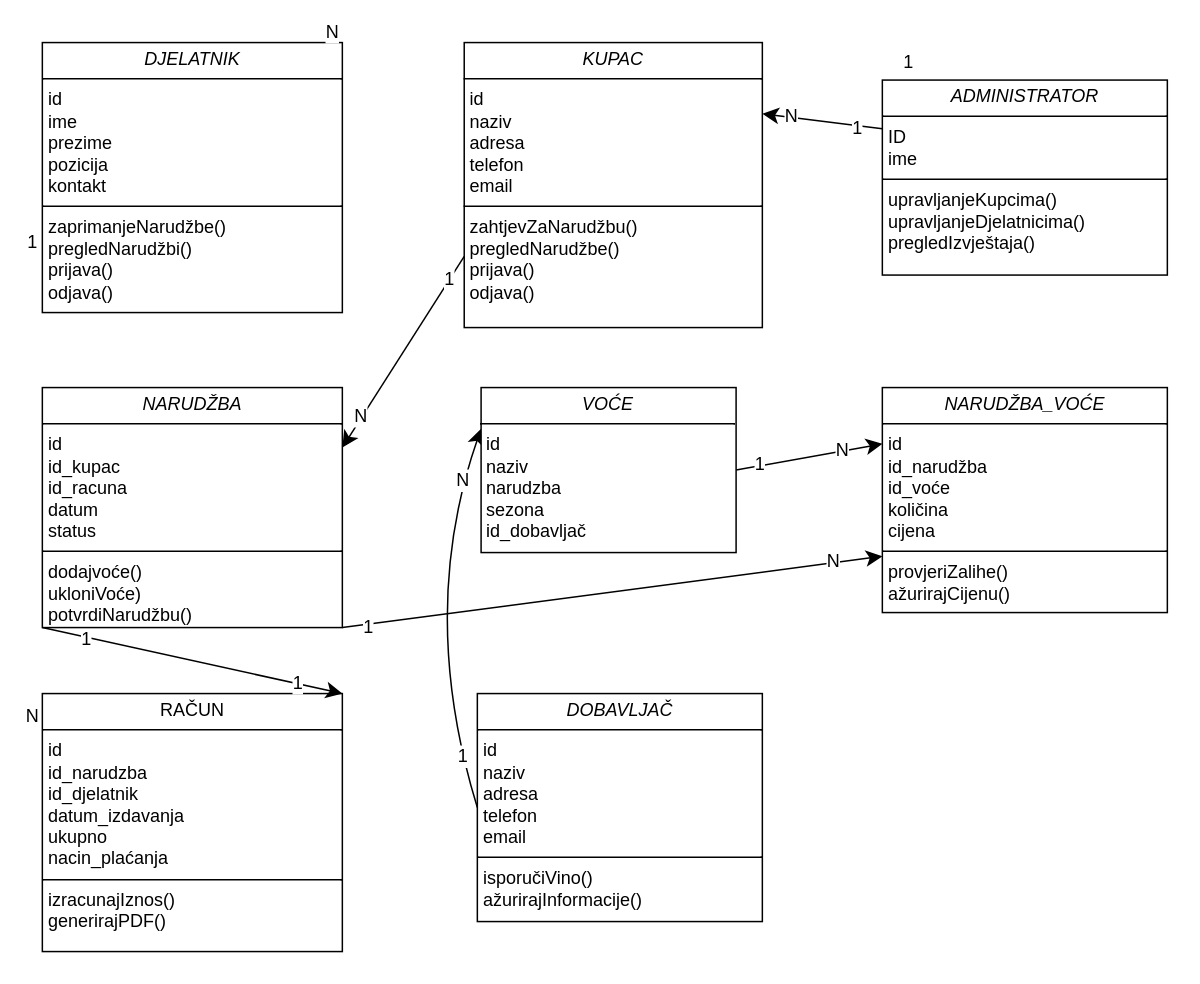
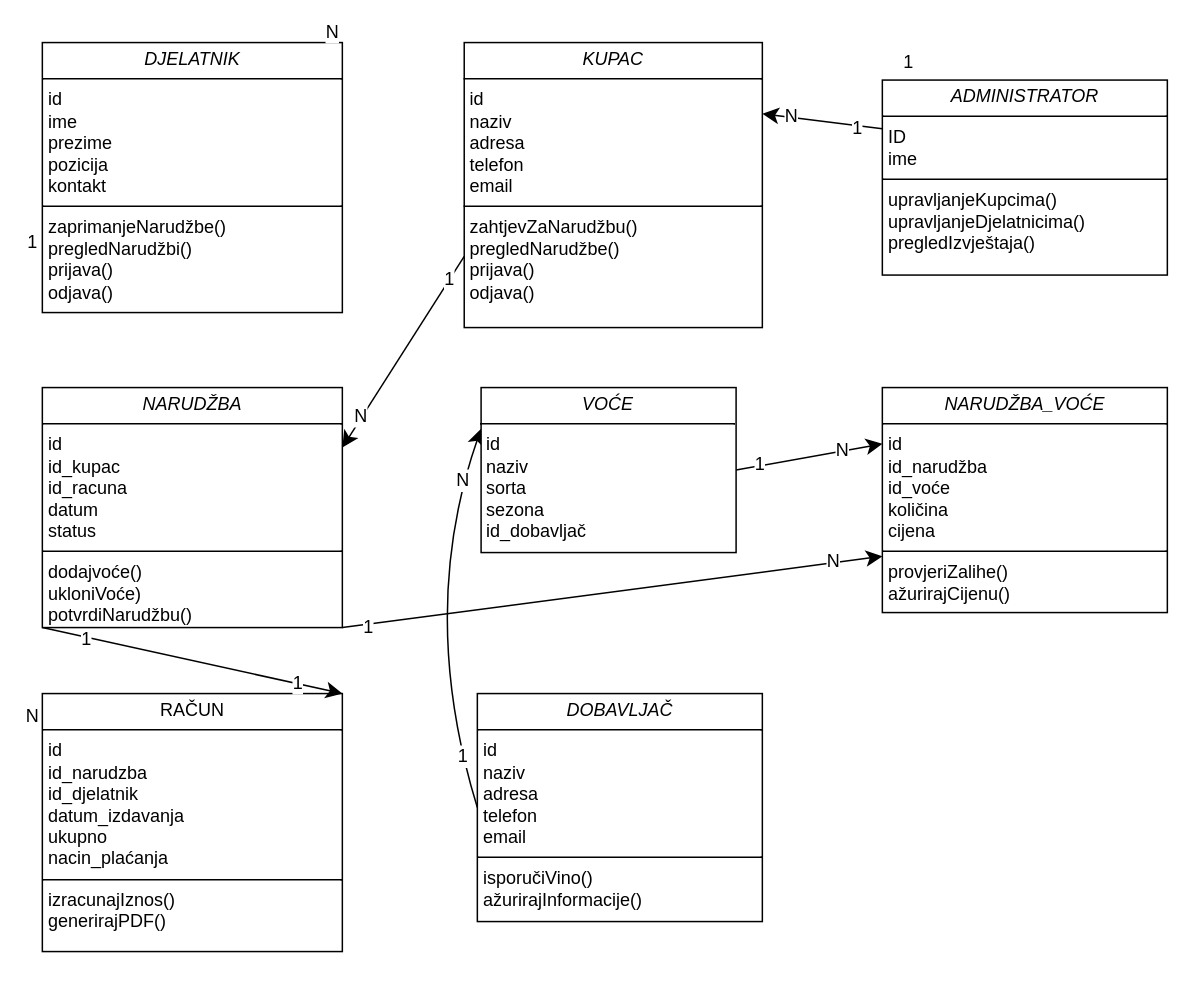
  <mxCell id="0" />
  <mxCell id="1" parent="0" />
  <mxCell id="2" value="&lt;p style=&quot;margin:0px;margin-top:4px;text-align:center;&quot;&gt;&lt;i&gt;DJELATNIK&lt;/i&gt;&lt;/p&gt;&lt;hr size=&quot;1&quot; style=&quot;border-style:solid;&quot;&gt;&lt;p style=&quot;margin:0px;margin-left:4px;&quot;&gt;id&lt;/p&gt;&lt;p style=&quot;margin:0px;margin-left:4px;&quot;&gt;ime&lt;/p&gt;&lt;p style=&quot;margin:0px;margin-left:4px;&quot;&gt;prezime&lt;/p&gt;&lt;p style=&quot;margin:0px;margin-left:4px;&quot;&gt;pozicija&lt;/p&gt;&lt;p style=&quot;margin:0px;margin-left:4px;&quot;&gt;kontakt&lt;/p&gt;&lt;hr size=&quot;1&quot; style=&quot;border-style:solid;&quot;&gt;&lt;p style=&quot;margin:0px;margin-left:4px;&quot;&gt;zaprimanjeNarudžbe()&lt;/p&gt;&lt;p style=&quot;margin:0px;margin-left:4px;&quot;&gt;pregledNarudžbi()&lt;/p&gt;&lt;p style=&quot;margin:0px;margin-left:4px;&quot;&gt;prijava()&lt;/p&gt;&lt;p style=&quot;margin:0px;margin-left:4px;&quot;&gt;odjava()&lt;/p&gt;&lt;p style=&quot;margin:0px;margin-left:4px;&quot;&gt;&lt;br&gt;&lt;/p&gt;" style="verticalAlign=top;align=left;overflow=fill;html=1;whiteSpace=wrap;" vertex="1" parent="1"><mxGeometry x="27.731" y="27.879" width="200" height="180" as="geometry" /></mxCell>
  <mxCell id="3" value="N" style="edgeLabel;html=1;align=center;verticalAlign=middle;resizable=0;points=[];fontSize=12;" vertex="1" connectable="0" parent="1"><mxGeometry x="20" y="476.857" as="geometry" /></mxCell>
  <mxCell id="4" value="1" style="edgeLabel;html=1;align=center;verticalAlign=middle;resizable=0;points=[];fontSize=12;" vertex="1" connectable="0" parent="1"><mxGeometry x="20.019" y="160.365" as="geometry" /></mxCell>
  <mxCell id="5" value="&lt;p style=&quot;margin:0px;margin-top:4px;text-align:center;&quot;&gt;RAČUN&lt;/p&gt;&lt;hr size=&quot;1&quot; style=&quot;border-style:solid;&quot;&gt;&lt;p style=&quot;margin:0px;margin-left:4px;&quot;&gt;id&lt;/p&gt;&lt;p style=&quot;margin:0px;margin-left:4px;&quot;&gt;id_narudzba&lt;/p&gt;&lt;p style=&quot;margin:0px;margin-left:4px;&quot;&gt;id_djelatnik&lt;/p&gt;&lt;p style=&quot;margin:0px;margin-left:4px;&quot;&gt;datum_izdavanja&lt;/p&gt;&lt;p style=&quot;margin:0px;margin-left:4px;&quot;&gt;ukupno&lt;/p&gt;&lt;p style=&quot;margin:0px;margin-left:4px;&quot;&gt;nacin_plaćanja&lt;/p&gt;&lt;hr size=&quot;1&quot; style=&quot;border-style:solid;&quot;&gt;&lt;p style=&quot;margin:0px;margin-left:4px;&quot;&gt;izracunajIznos()&lt;/p&gt;&lt;p style=&quot;margin:0px;margin-left:4px;&quot;&gt;generirajPDF()&lt;/p&gt;&lt;p style=&quot;margin:0px;margin-left:4px;&quot;&gt;&lt;br&gt;&lt;/p&gt;" style="verticalAlign=top;align=left;overflow=fill;html=1;whiteSpace=wrap;" vertex="1" parent="1"><mxGeometry x="27.731" y="461.879" width="200" height="172" as="geometry" /></mxCell>
  <mxCell id="6" style="edgeStyle=none;curved=1;rounded=0;orthogonalLoop=1;jettySize=auto;html=1;exitX=1;exitY=1;exitDx=0;exitDy=0;entryX=0;entryY=0.75;entryDx=0;entryDy=0;fontSize=12;startSize=8;endSize=8;" edge="1" parent="1" source="12" target="13"><mxGeometry relative="1" as="geometry" /></mxCell>
  <mxCell id="7" value="1" style="edgeLabel;html=1;align=center;verticalAlign=middle;resizable=0;points=[];fontSize=12;" vertex="1" connectable="0" parent="6"><mxGeometry x="-0.904" y="-2" relative="1" as="geometry"><mxPoint as="offset" /></mxGeometry></mxCell>
  <mxCell id="8" value="N" style="edgeLabel;html=1;align=center;verticalAlign=middle;resizable=0;points=[];fontSize=12;" vertex="1" connectable="0" parent="6"><mxGeometry x="0.815" y="1" relative="1" as="geometry"><mxPoint as="offset" /></mxGeometry></mxCell>
  <mxCell id="9" style="edgeStyle=none;curved=1;rounded=0;orthogonalLoop=1;jettySize=auto;html=1;exitX=0;exitY=1;exitDx=0;exitDy=0;entryX=1;entryY=0;entryDx=0;entryDy=0;fontSize=12;startSize=8;endSize=8;" edge="1" parent="1" source="12" target="5"><mxGeometry relative="1" as="geometry" /></mxCell>
  <mxCell id="10" value="1" style="edgeLabel;html=1;align=center;verticalAlign=middle;resizable=0;points=[];fontSize=12;" vertex="1" connectable="0" parent="9"><mxGeometry x="-0.702" y="-1" relative="1" as="geometry"><mxPoint x="-1" as="offset" /></mxGeometry></mxCell>
  <mxCell id="11" value="1" style="edgeLabel;html=1;align=center;verticalAlign=middle;resizable=0;points=[];fontSize=12;" vertex="1" connectable="0" parent="9"><mxGeometry x="0.702" y="1" relative="1" as="geometry"><mxPoint as="offset" /></mxGeometry></mxCell>
  <mxCell id="12" value="&lt;p style=&quot;margin:0px;margin-top:4px;text-align:center;&quot;&gt;&lt;i&gt;NARUDŽBA&lt;/i&gt;&lt;/p&gt;&lt;hr size=&quot;1&quot; style=&quot;border-style:solid;&quot;&gt;&lt;p style=&quot;margin:0px;margin-left:4px;&quot;&gt;id&lt;/p&gt;&lt;p style=&quot;margin:0px;margin-left:4px;&quot;&gt;id_kupac&lt;/p&gt;&lt;p style=&quot;margin:0px;margin-left:4px;&quot;&gt;&lt;span style=&quot;background-color: transparent; color: light-dark(rgb(0, 0, 0), rgb(255, 255, 255));&quot;&gt;id_racuna&lt;/span&gt;&lt;/p&gt;&lt;p style=&quot;margin:0px;margin-left:4px;&quot;&gt;&lt;span style=&quot;background-color: transparent; color: light-dark(rgb(0, 0, 0), rgb(255, 255, 255));&quot;&gt;datum&lt;/span&gt;&lt;/p&gt;&lt;p style=&quot;margin:0px;margin-left:4px;&quot;&gt;&lt;span style=&quot;background-color: transparent; color: light-dark(rgb(0, 0, 0), rgb(255, 255, 255));&quot;&gt;status&lt;/span&gt;&lt;/p&gt;&lt;hr size=&quot;1&quot; style=&quot;border-style:solid;&quot;&gt;&lt;p style=&quot;margin:0px;margin-left:4px;&quot;&gt;dodajvoće()&lt;/p&gt;&lt;p style=&quot;margin:0px;margin-left:4px;&quot;&gt;ukloniVoće)&lt;/p&gt;&lt;p style=&quot;margin:0px;margin-left:4px;&quot;&gt;potvrdiNarudžbu()&lt;/p&gt;&lt;p style=&quot;margin:0px;margin-left:4px;&quot;&gt;&lt;br&gt;&lt;/p&gt;" style="verticalAlign=top;align=left;overflow=fill;html=1;whiteSpace=wrap;" vertex="1" parent="1"><mxGeometry x="27.731" y="257.879" width="200" height="160" as="geometry" /></mxCell>
  <mxCell id="13" value="&lt;p style=&quot;margin:0px;margin-top:4px;text-align:center;&quot;&gt;&lt;i&gt;NARUDŽBA_VOĆE&lt;/i&gt;&lt;/p&gt;&lt;hr size=&quot;1&quot; style=&quot;border-style:solid;&quot;&gt;&lt;p style=&quot;margin: 0px 0px 0px 4px;&quot;&gt;id&lt;/p&gt;&lt;p style=&quot;margin: 0px 0px 0px 4px;&quot;&gt;id_narudžba&lt;/p&gt;&lt;p style=&quot;margin: 0px 0px 0px 4px;&quot;&gt;id_voće&lt;/p&gt;&lt;p style=&quot;margin: 0px 0px 0px 4px;&quot;&gt;količina&lt;/p&gt;&lt;p style=&quot;margin: 0px 0px 0px 4px;&quot;&gt;cijena&lt;/p&gt;&lt;hr size=&quot;1&quot; style=&quot;border-style:solid;&quot;&gt;&lt;p style=&quot;margin:0px;margin-left:4px;&quot;&gt;provjeriZalihe()&lt;/p&gt;&lt;p style=&quot;margin:0px;margin-left:4px;&quot;&gt;ažurirajCijenu()&lt;/p&gt;&lt;p style=&quot;margin:0px;margin-left:4px;&quot;&gt;&lt;br&gt;&lt;/p&gt;" style="verticalAlign=top;align=left;overflow=fill;html=1;whiteSpace=wrap;" vertex="1" parent="1"><mxGeometry x="587.731" y="257.879" width="190" height="150" as="geometry" /></mxCell>
  <mxCell id="14" style="edgeStyle=none;curved=1;rounded=0;orthogonalLoop=1;jettySize=auto;html=1;exitX=0;exitY=0.5;exitDx=0;exitDy=0;entryX=0;entryY=0.25;entryDx=0;entryDy=0;fontSize=12;startSize=8;endSize=8;" edge="1" parent="1" source="17" target="27"><mxGeometry relative="1" as="geometry"><Array as="points"><mxPoint x="277.731" y="407.879" /></Array></mxGeometry></mxCell>
  <mxCell id="15" value="1" style="edgeLabel;html=1;align=center;verticalAlign=middle;resizable=0;points=[];fontSize=12;" vertex="1" connectable="0" parent="14"><mxGeometry x="-0.718" y="-1" relative="1" as="geometry"><mxPoint y="1" as="offset" /></mxGeometry></mxCell>
  <mxCell id="16" value="N" style="edgeLabel;html=1;align=center;verticalAlign=middle;resizable=0;points=[];fontSize=12;" vertex="1" connectable="0" parent="14"><mxGeometry x="0.723" y="1" relative="1" as="geometry"><mxPoint as="offset" /></mxGeometry></mxCell>
  <mxCell id="17" value="&lt;p style=&quot;margin:0px;margin-top:4px;text-align:center;&quot;&gt;&lt;i&gt;DOBAVLJAČ&lt;/i&gt;&lt;/p&gt;&lt;hr size=&quot;1&quot; style=&quot;border-style:solid;&quot;&gt;&lt;p style=&quot;margin:0px;margin-left:4px;&quot;&gt;id&lt;/p&gt;&lt;p style=&quot;margin:0px;margin-left:4px;&quot;&gt;naziv&lt;/p&gt;&lt;p style=&quot;margin:0px;margin-left:4px;&quot;&gt;adresa&lt;/p&gt;&lt;p style=&quot;margin:0px;margin-left:4px;&quot;&gt;telefon&lt;/p&gt;&lt;p style=&quot;margin:0px;margin-left:4px;&quot;&gt;email&lt;/p&gt;&lt;hr size=&quot;1&quot; style=&quot;border-style:solid;&quot;&gt;&lt;p style=&quot;margin:0px;margin-left:4px;&quot;&gt;isporučiVino()&lt;/p&gt;&lt;p style=&quot;margin:0px;margin-left:4px;&quot;&gt;ažurirajInformacije()&lt;/p&gt;" style="verticalAlign=top;align=left;overflow=fill;html=1;whiteSpace=wrap;" vertex="1" parent="1"><mxGeometry x="317.731" y="461.879" width="190" height="152" as="geometry" /></mxCell>
  <mxCell id="18" style="edgeStyle=none;curved=1;rounded=0;orthogonalLoop=1;jettySize=auto;html=1;exitX=0;exitY=0.25;exitDx=0;exitDy=0;entryX=1;entryY=0.25;entryDx=0;entryDy=0;fontSize=12;startSize=8;endSize=8;" edge="1" parent="1" source="23" target="31"><mxGeometry relative="1" as="geometry" /></mxCell>
  <mxCell id="19" value="1" style="edgeLabel;html=1;align=center;verticalAlign=middle;resizable=0;points=[];fontSize=12;" vertex="1" connectable="0" parent="18"><mxGeometry x="-0.589" y="1" relative="1" as="geometry"><mxPoint as="offset" /></mxGeometry></mxCell>
  <mxCell id="20" value="N" style="edgeLabel;html=1;align=center;verticalAlign=middle;resizable=0;points=[];fontSize=12;" vertex="1" connectable="0" parent="18"><mxGeometry x="0.54" y="-1" relative="1" as="geometry"><mxPoint as="offset" /></mxGeometry></mxCell>
  <mxCell id="21" value="1" style="edgeLabel;html=1;align=center;verticalAlign=middle;resizable=0;points=[];fontSize=12;" vertex="1" connectable="0" parent="1"><mxGeometry x="604.636" y="40.152" as="geometry" /></mxCell>
  <mxCell id="22" value="N" style="edgeLabel;html=1;align=center;verticalAlign=middle;resizable=0;points=[];fontSize=12;" vertex="1" connectable="0" parent="1"><mxGeometry x="220.647" y="20" as="geometry" /></mxCell>
  <mxCell id="23" value="&lt;p style=&quot;margin:0px;margin-top:4px;text-align:center;&quot;&gt;&lt;i&gt;ADMINISTRATOR&lt;/i&gt;&lt;/p&gt;&lt;hr size=&quot;1&quot; style=&quot;border-style:solid;&quot;&gt;&lt;p style=&quot;margin:0px;margin-left:4px;&quot;&gt;ID&lt;/p&gt;&lt;p style=&quot;margin:0px;margin-left:4px;&quot;&gt;ime&lt;/p&gt;&lt;hr size=&quot;1&quot; style=&quot;border-style:solid;&quot;&gt;&lt;p style=&quot;margin:0px;margin-left:4px;&quot;&gt;upravljanjeKupcima()&lt;/p&gt;&lt;p style=&quot;margin:0px;margin-left:4px;&quot;&gt;upravljanjeDjelatnicima()&lt;/p&gt;&lt;p style=&quot;margin:0px;margin-left:4px;&quot;&gt;pregledIzvještaja()&lt;/p&gt;&lt;p style=&quot;margin:0px;margin-left:4px;&quot;&gt;&lt;br&gt;&lt;/p&gt;" style="verticalAlign=top;align=left;overflow=fill;html=1;whiteSpace=wrap;" vertex="1" parent="1"><mxGeometry x="587.731" y="52.879" width="190" height="130" as="geometry" /></mxCell>
  <mxCell id="24" style="edgeStyle=none;curved=1;rounded=0;orthogonalLoop=1;jettySize=auto;html=1;exitX=1;exitY=0.5;exitDx=0;exitDy=0;entryX=0;entryY=0.25;entryDx=0;entryDy=0;fontSize=12;startSize=8;endSize=8;" edge="1" parent="1" source="27" target="13"><mxGeometry relative="1" as="geometry" /></mxCell>
  <mxCell id="25" value="1" style="edgeLabel;html=1;align=center;verticalAlign=middle;resizable=0;points=[];fontSize=12;" vertex="1" connectable="0" parent="24"><mxGeometry x="-0.684" y="2" relative="1" as="geometry"><mxPoint as="offset" /></mxGeometry></mxCell>
  <mxCell id="26" value="N" style="edgeLabel;html=1;align=center;verticalAlign=middle;resizable=0;points=[];fontSize=12;" vertex="1" connectable="0" parent="24"><mxGeometry x="0.461" y="1" relative="1" as="geometry"><mxPoint as="offset" /></mxGeometry></mxCell>
- <mxCell id="27" value="&lt;p style=&quot;margin:0px;margin-top:4px;text-align:center;&quot;&gt;&lt;i&gt;VOĆE&lt;/i&gt;&lt;/p&gt;&lt;hr size=&quot;1&quot; style=&quot;border-style:solid;&quot;&gt;&lt;p style=&quot;margin:0px;margin-left:4px;&quot;&gt;id&lt;/p&gt;&lt;p style=&quot;margin:0px;margin-left:4px;&quot;&gt;naziv&lt;/p&gt;&lt;p style=&quot;margin:0px;margin-left:4px;&quot;&gt;narudzba&lt;/p&gt;&lt;p style=&quot;margin:0px;margin-left:4px;&quot;&gt;sezona&lt;/p&gt;&lt;p style=&quot;margin:0px;margin-left:4px;&quot;&gt;id_dobavljač&lt;/p&gt;" style="verticalAlign=top;align=left;overflow=fill;html=1;whiteSpace=wrap;" vertex="1" parent="1"><mxGeometry x="320.231" y="257.879" width="170" height="110" as="geometry" /></mxCell>
+ <mxCell id="27" value="&lt;p style=&quot;margin:0px;margin-top:4px;text-align:center;&quot;&gt;&lt;i&gt;VOĆE&lt;/i&gt;&lt;/p&gt;&lt;hr size=&quot;1&quot; style=&quot;border-style:solid;&quot;&gt;&lt;p style=&quot;margin:0px;margin-left:4px;&quot;&gt;id&lt;/p&gt;&lt;p style=&quot;margin:0px;margin-left:4px;&quot;&gt;naziv&lt;/p&gt;&lt;p style=&quot;margin:0px;margin-left:4px;&quot;&gt;sorta&lt;/p&gt;&lt;p style=&quot;margin:0px;margin-left:4px;&quot;&gt;sezona&lt;/p&gt;&lt;p style=&quot;margin:0px;margin-left:4px;&quot;&gt;id_dobavljač&lt;/p&gt;" style="verticalAlign=top;align=left;overflow=fill;html=1;whiteSpace=wrap;" vertex="1" parent="1"><mxGeometry x="320.231" y="257.879" width="170" height="110" as="geometry" /></mxCell>
  <mxCell id="28" style="edgeStyle=none;curved=1;rounded=0;orthogonalLoop=1;jettySize=auto;html=1;exitX=0;exitY=0.75;exitDx=0;exitDy=0;entryX=1;entryY=0.25;entryDx=0;entryDy=0;fontSize=12;startSize=8;endSize=8;" edge="1" parent="1" source="31" target="12"><mxGeometry relative="1" as="geometry" /></mxCell>
  <mxCell id="29" value="1" style="edgeLabel;html=1;align=center;verticalAlign=middle;resizable=0;points=[];fontSize=12;" vertex="1" connectable="0" parent="28"><mxGeometry x="-0.762" y="-1" relative="1" as="geometry"><mxPoint as="offset" /></mxGeometry></mxCell>
  <mxCell id="30" value="N" style="edgeLabel;html=1;align=center;verticalAlign=middle;resizable=0;points=[];fontSize=12;" vertex="1" connectable="0" parent="28"><mxGeometry x="0.684" y="-2" relative="1" as="geometry"><mxPoint as="offset" /></mxGeometry></mxCell>
  <mxCell id="31" value="&lt;p style=&quot;margin:0px;margin-top:4px;text-align:center;&quot;&gt;&lt;i&gt;KUPAC&lt;/i&gt;&lt;/p&gt;&lt;hr size=&quot;1&quot; style=&quot;border-style:solid;&quot;&gt;&lt;p style=&quot;margin:0px;margin-left:4px;&quot;&gt;id&lt;/p&gt;&lt;p style=&quot;margin:0px;margin-left:4px;&quot;&gt;naziv&lt;/p&gt;&lt;p style=&quot;margin:0px;margin-left:4px;&quot;&gt;adresa&lt;/p&gt;&lt;p style=&quot;margin:0px;margin-left:4px;&quot;&gt;telefon&lt;/p&gt;&lt;p style=&quot;margin:0px;margin-left:4px;&quot;&gt;email&lt;/p&gt;&lt;hr size=&quot;1&quot; style=&quot;border-style:solid;&quot;&gt;&lt;p style=&quot;margin:0px;margin-left:4px;&quot;&gt;zahtjevZaNarudžbu()&lt;/p&gt;&lt;p style=&quot;margin:0px;margin-left:4px;&quot;&gt;pregledNarudžbe()&lt;/p&gt;&lt;p style=&quot;margin:0px;margin-left:4px;&quot;&gt;prijava()&lt;/p&gt;&lt;p style=&quot;margin:0px;margin-left:4px;&quot;&gt;odjava()&lt;/p&gt;&lt;p style=&quot;margin:0px;margin-left:4px;&quot;&gt;&lt;br&gt;&lt;/p&gt;" style="verticalAlign=top;align=left;overflow=fill;html=1;whiteSpace=wrap;" vertex="1" parent="1"><mxGeometry x="308.981" y="27.879" width="198.75" height="190" as="geometry" /></mxCell>
